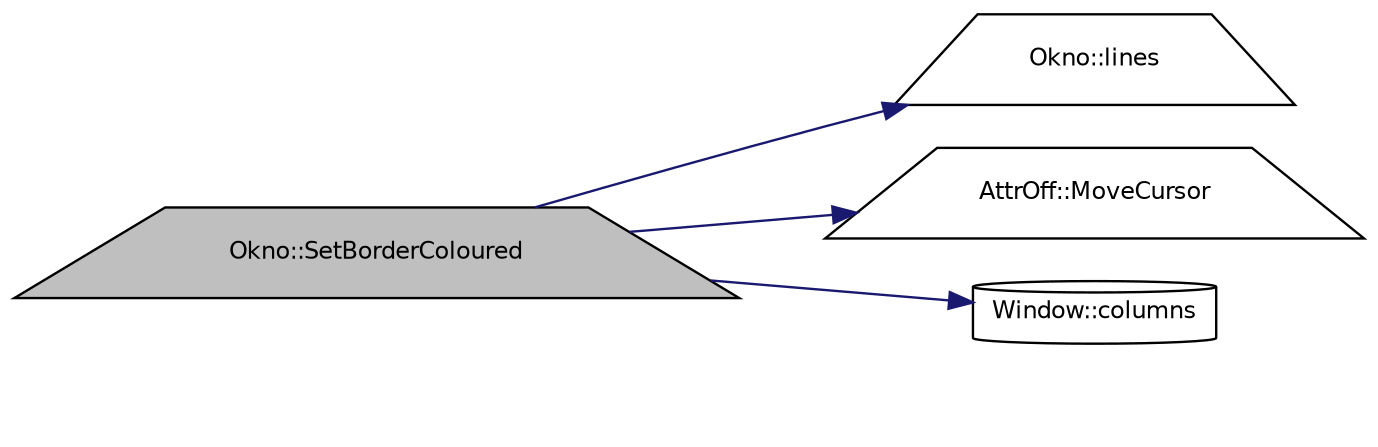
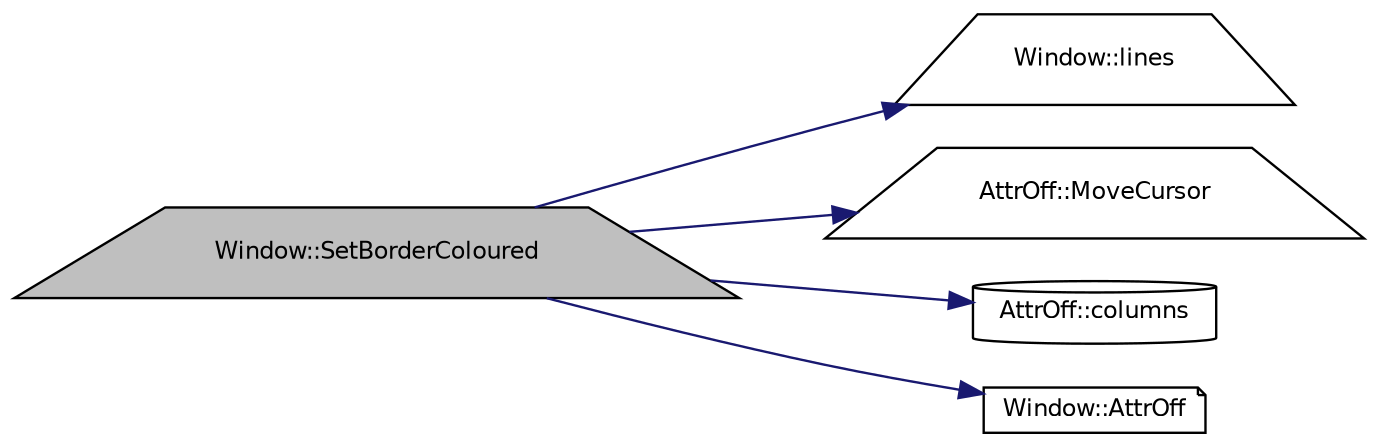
  digraph {
    rankdir=LR
    node [color=black fillcolor=white fontname=Helvetica fontsize=10 shape=trapezium style=filled]
    edge [color=midnightblue fontname=Helvetica fontsize=10 labelfontname=Helvetica labelfontsize=10 style=solid]
-   n1 [fillcolor=grey75 fontcolor=black height=0.2 label="Okno::SetBorderColoured" width=0.4]
-   n2 [height=0.2 label="Okno::lines" width=0.4]
+   n1 [fillcolor=grey75 fontcolor=black height=0.2 label="Window::SetBorderColoured" width=0.4]
+   n2 [height=0.2 label="Window::lines" width=0.4]
    n3 [height=0.2 label="AttrOff::MoveCursor" width=0.4]
-   n4 [height=0.2 label="Window::columns" shape=cylinder width=0.4]
+   n4 [height=0.2 label="AttrOff::columns" shape=cylinder width=0.4]
+   n5 [height=0.2 label="Window::AttrOff" shape=note width=0.4]
    n1 -> n2
    n1 -> n3
    n1 -> n4
+   n1 -> n5
  }
